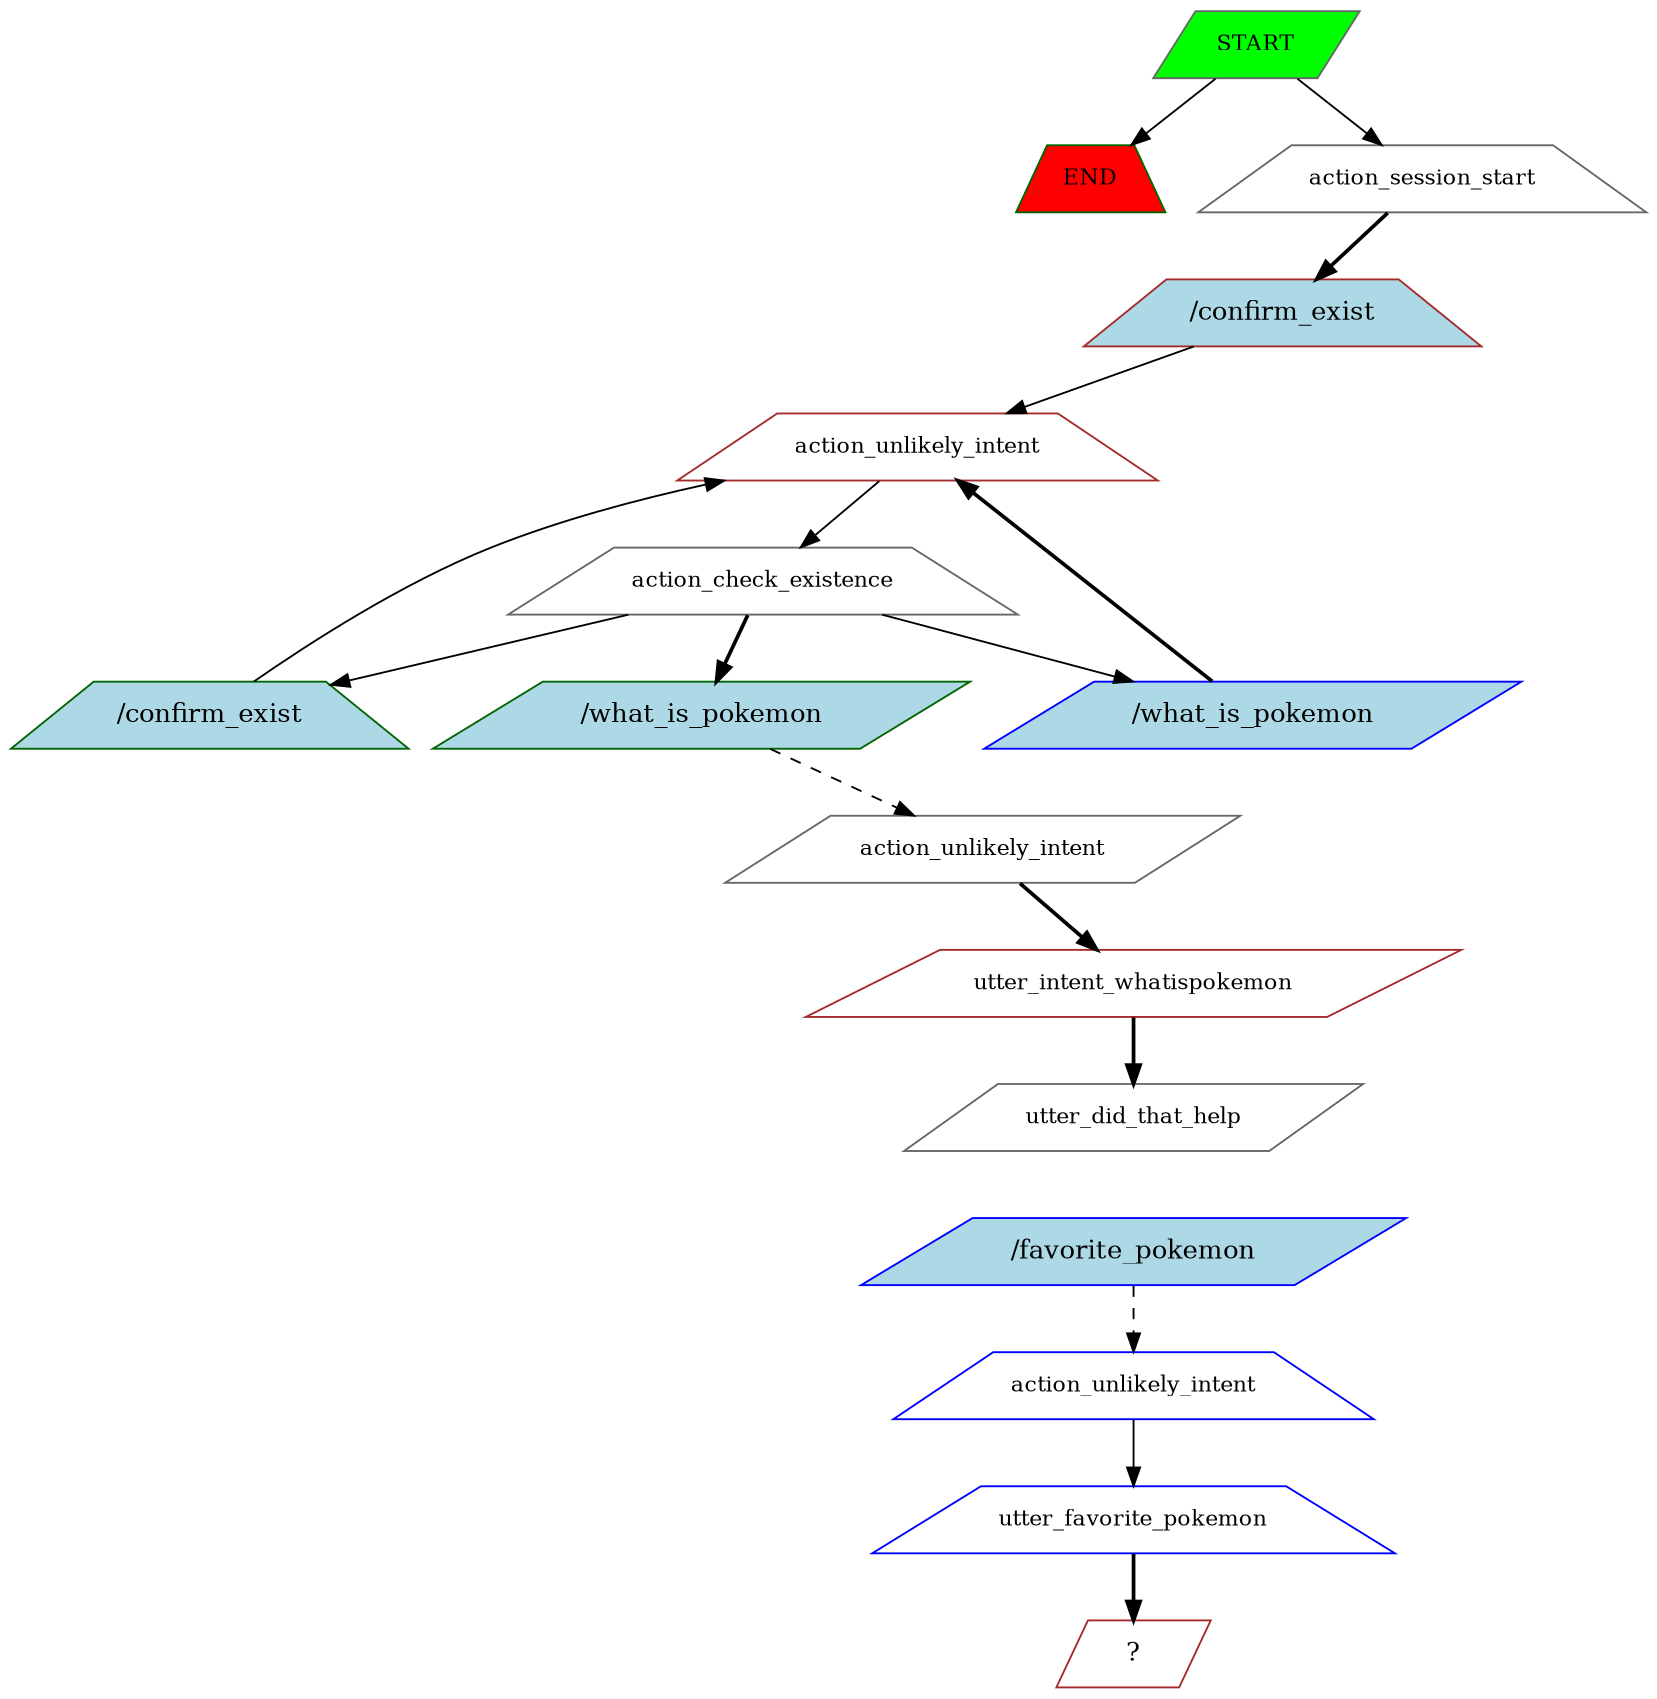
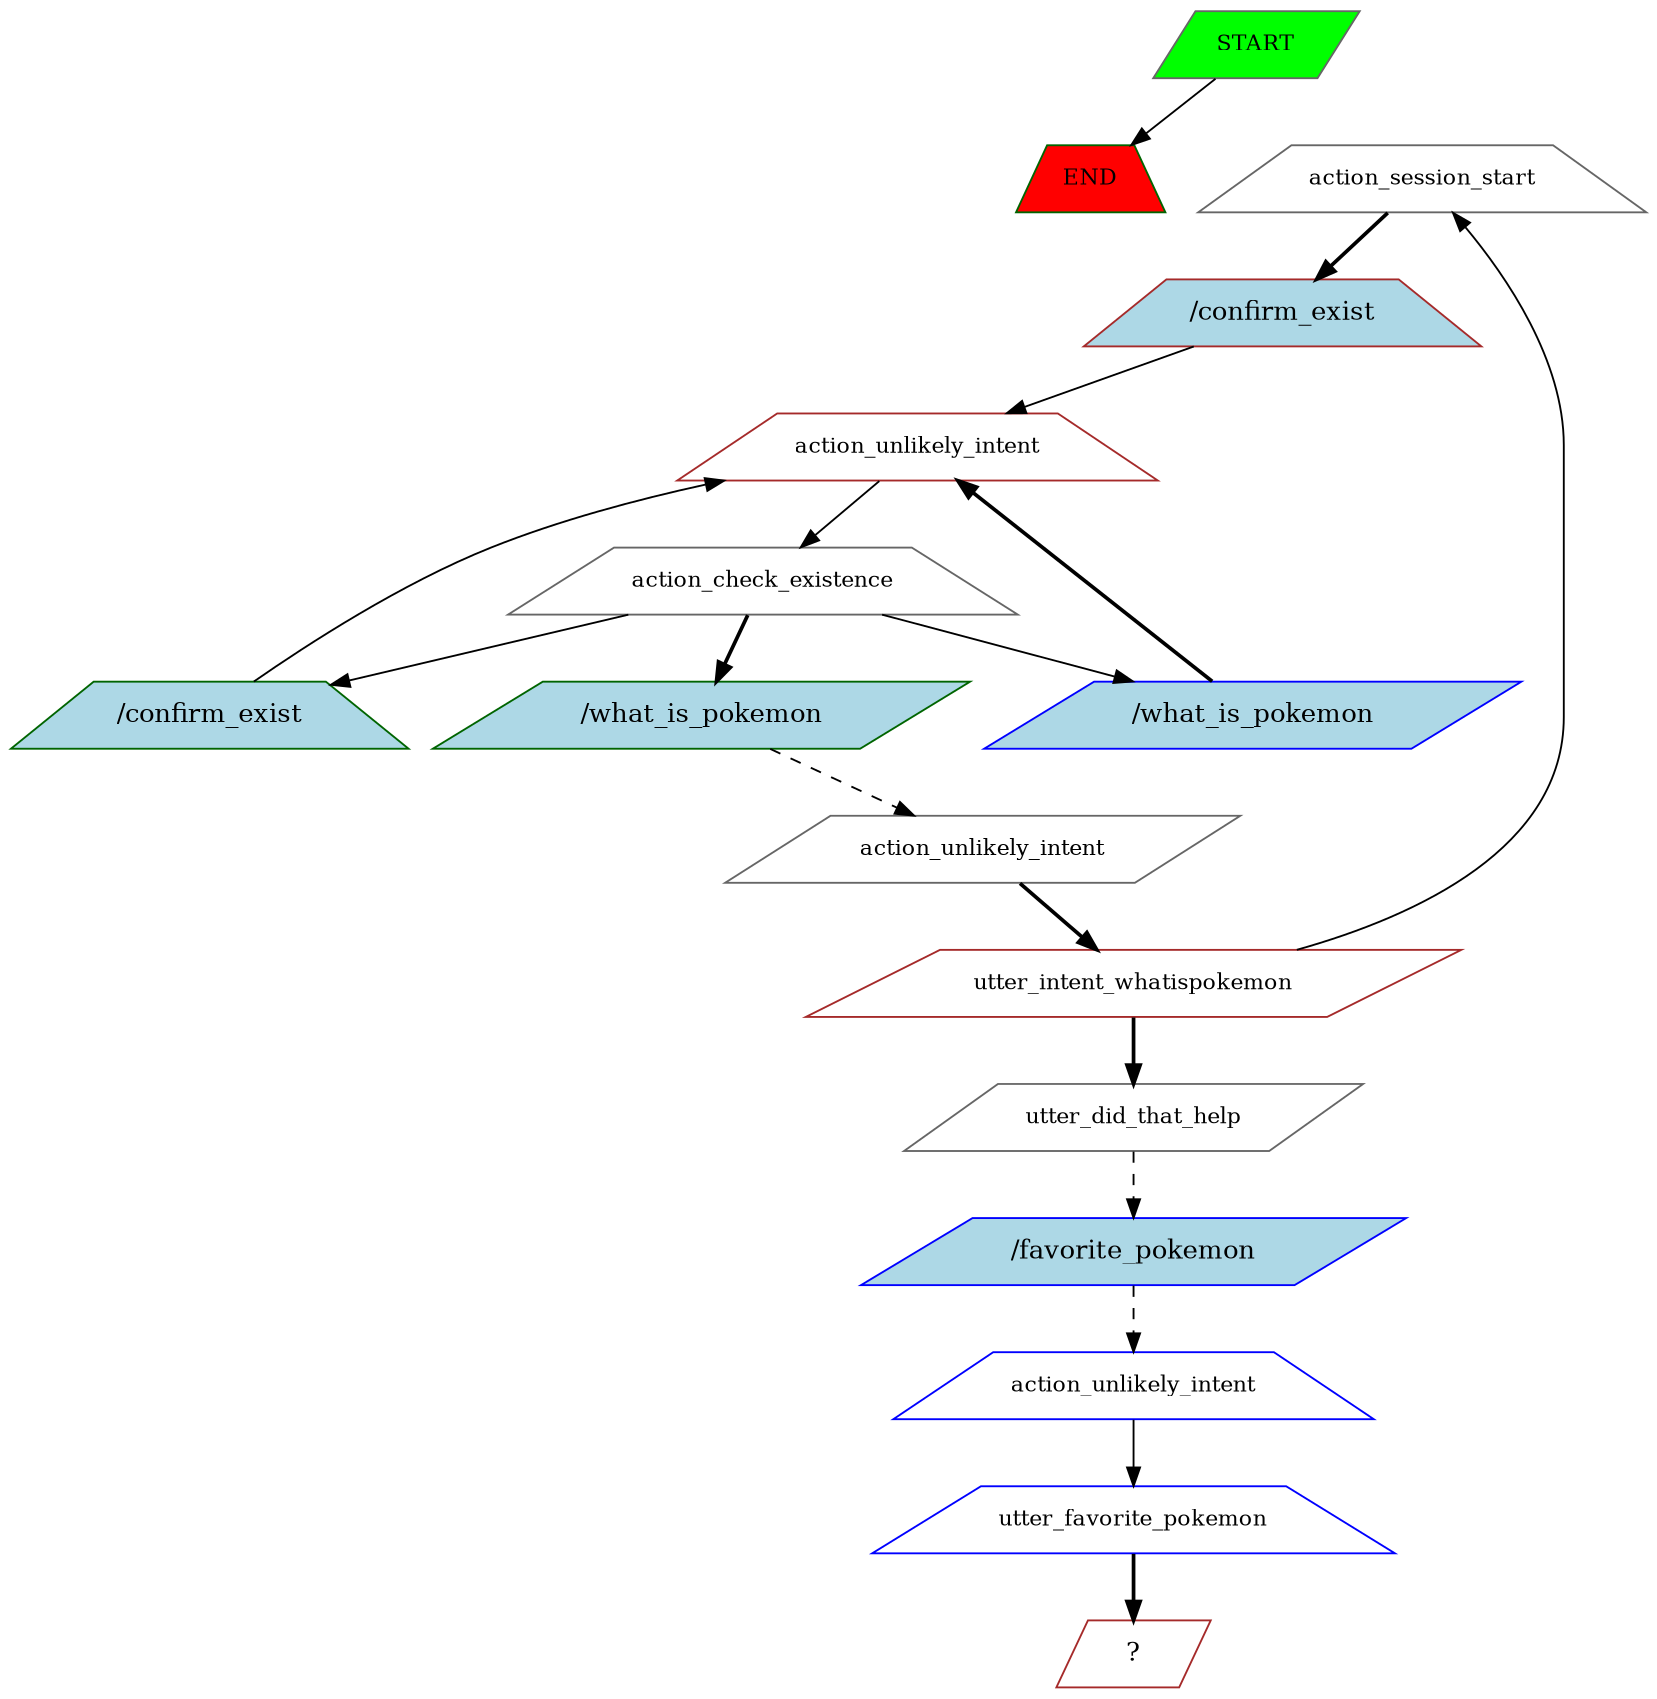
  digraph {
    node [color=gray40 fontsize=12 shape=parallelogram]
    edge [style=solid]
    n1 [fillcolor=green label=START style=filled]
    n2 [color=darkgreen fillcolor=red label=END shape=trapezium style=filled]
    n3 [label=action_session_start shape=trapezium]
    n4 [color=brown fillcolor=lightblue label="/confirm_exist" shape=trapezium style=filled fontsize=""]
    n5 [color=brown label=action_unlikely_intent shape=trapezium]
    n6 [label=action_check_existence shape=trapezium]
    n7 [color=darkgreen fillcolor=lightblue label="/confirm_exist" shape=trapezium style=filled fontsize=""]
    n8 [color=blue fillcolor=lightblue label="/what_is_pokemon" style=filled fontsize=""]
    n9 [color=darkgreen fillcolor=lightblue label="/what_is_pokemon" style=filled fontsize=""]
    n10 [label=action_unlikely_intent]
    n11 [color=brown label=utter_intent_whatispokemon]
    n12 [label=utter_did_that_help]
    n13 [color=blue fillcolor=lightblue label="/favorite_pokemon" style=filled fontsize=""]
    n14 [color=blue label=action_unlikely_intent shape=trapezium]
    n15 [color=blue label=utter_favorite_pokemon shape=trapezium]
    n16 [color=brown label="  ?  " fontsize=""]
    n1 -> n2
-   n1 -> n3
+   n11 -> n3
    n3 -> n4 [style=bold]
    n4 -> n5
    n5 -> n6
    n6 -> n7
    n6 -> n8
    n6 -> n9 [style=bold]
    n7 -> n5
    n8 -> n5 [style=bold]
    n9 -> n10 [style=dashed]
    n10 -> n11 [style=bold]
    n11 -> n12 [style=bold]
+   n12 -> n13 [style=dashed]
    n13 -> n14 [style=dashed]
    n14 -> n15
    n15 -> n16 [style=bold]
  }
